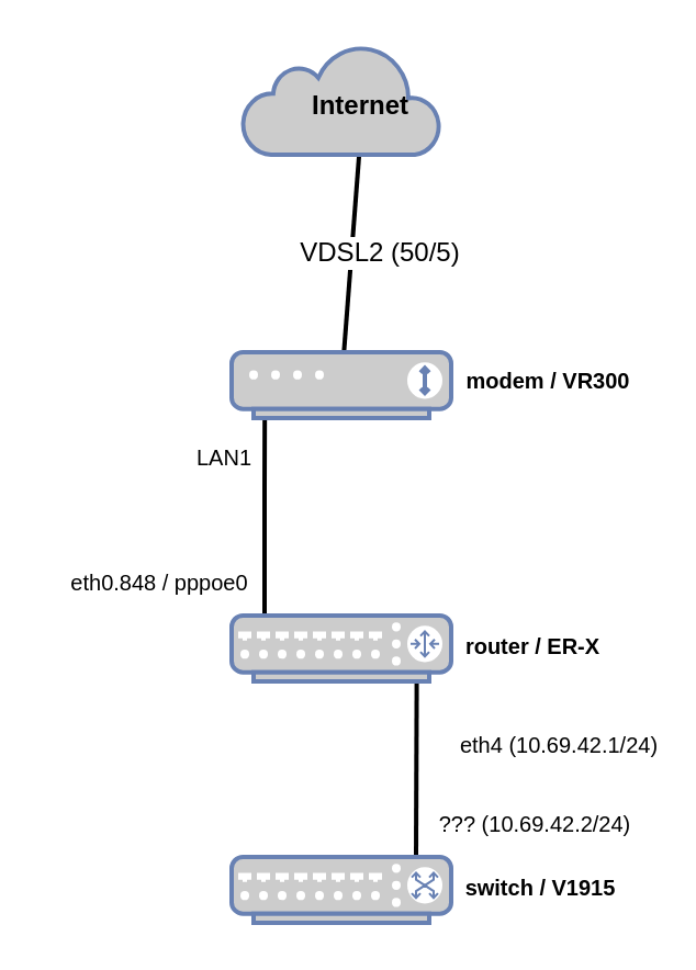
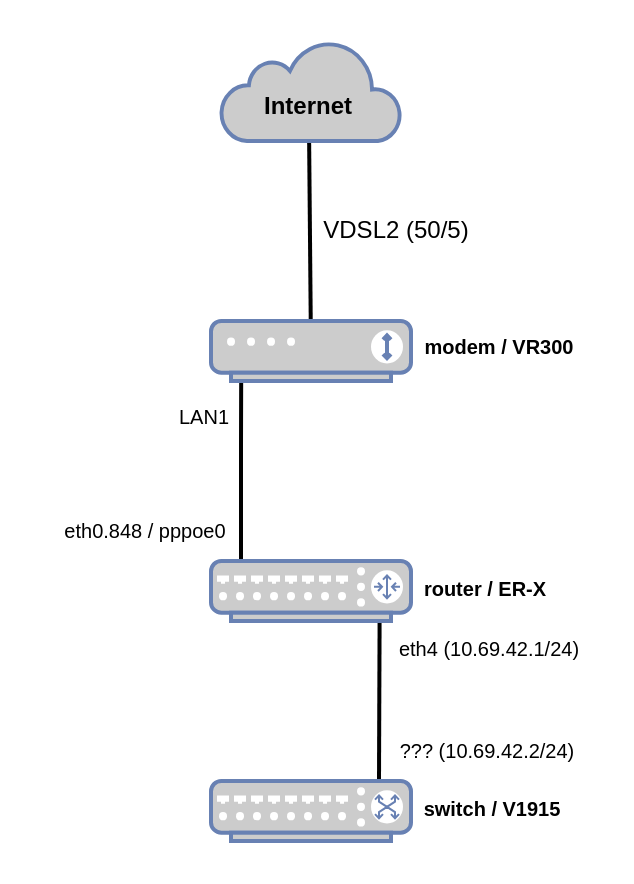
  <mxCell id="0" />
  <mxCell id="1" parent="0" />
  <mxCell id="2" value="" style="endArrow=none;html=1;strokeWidth=2;fontColor=#000000;exitX=0.1;exitY=-0.021;exitDx=0;exitDy=0;exitPerimeter=0;entryX=0.101;entryY=0.869;entryDx=0;entryDy=0;entryPerimeter=0;" edge="1" parent="1"><mxGeometry width="50" height="50" relative="1" as="geometry"><mxPoint x="120" y="279.37" as="sourcePoint" /><mxPoint x="120.1" y="186.07" as="targetPoint" /><Array as="points"><mxPoint x="120" y="230" /><mxPoint x="120" y="220" /></Array></mxGeometry></mxCell>
  <mxCell id="3" value="" style="endArrow=none;html=1;strokeWidth=2;fontSize=10;fontColor=#000000;entryX=0.843;entryY=1.004;entryDx=0;entryDy=0;entryPerimeter=0;" edge="1" parent="1" target="9"><mxGeometry width="50" height="50" relative="1" as="geometry"><mxPoint x="189" y="390" as="sourcePoint" /><mxPoint x="185" y="320" as="targetPoint" /></mxGeometry></mxCell>
  <mxCell id="4" value="" style="endArrow=none;html=1;fontColor=#000000;exitX=0.5;exitY=1;exitDx=0;exitDy=0;spacing=2;strokeWidth=2;" parent="1" source="7" target="6" edge="1"><mxGeometry width="50" height="50" relative="1" as="geometry"><mxPoint x="155" y="80" as="sourcePoint" /><mxPoint x="155" y="210" as="targetPoint" /></mxGeometry></mxCell>
  <mxCell id="5" value="" style="html=1;outlineConnect=0;fillColor=#CCCCCC;strokeColor=#6881B3;gradientColor=none;gradientDirection=north;strokeWidth=2;shape=mxgraph.networks.cloud;fontColor=#ffffff;" parent="1" vertex="1"><mxGeometry x="110" y="20" width="90" height="50" as="geometry" /></mxCell>
  <mxCell id="6" value="" style="fontColor=#0066CC;verticalAlign=top;verticalLabelPosition=bottom;labelPosition=center;align=center;html=1;outlineConnect=0;fillColor=#CCCCCC;strokeColor=#6881B3;gradientColor=none;gradientDirection=north;strokeWidth=2;shape=mxgraph.networks.modem;" parent="1" vertex="1"><mxGeometry x="105" y="160" width="100" height="30" as="geometry" /></mxCell>
- <mxCell id="7" value="Internet" style="text;html=1;align=center;verticalAlign=middle;whiteSpace=wrap;rounded=0;fontStyle=1;" parent="1" vertex="1"><mxGeometry x="144" y="38" width="40" height="20" as="geometry" /></mxCell>
- <mxCell id="8" value="VDSL2 (50/5)" style="text;html=1;strokeColor=none;fillColor=none;align=center;verticalAlign=middle;whiteSpace=wrap;rounded=0;fontColor=#000000;fontStyle=0;labelBackgroundColor=#ffffff;" vertex="1" parent="1"><mxGeometry x="135" y="105" width="76" height="20" as="geometry" /></mxCell>
+ <mxCell id="7" value="Internet" style="text;html=1;align=center;verticalAlign=middle;whiteSpace=wrap;rounded=0;fontStyle=1;" parent="1" vertex="1"><mxGeometry x="134" y="43" width="40" height="20" as="geometry" /></mxCell>
+ <mxCell id="8" value="VDSL2 (50/5)" style="text;html=1;strokeColor=none;fillColor=none;align=center;verticalAlign=middle;whiteSpace=wrap;rounded=0;fontColor=#000000;fontStyle=0;labelBackgroundColor=#ffffff;" vertex="1" parent="1"><mxGeometry x="160" y="105" width="76" height="20" as="geometry" /></mxCell>
  <mxCell id="9" value="" style="fontColor=#0066CC;verticalAlign=top;verticalLabelPosition=bottom;labelPosition=center;align=center;html=1;outlineConnect=0;fillColor=#CCCCCC;strokeColor=#6881B3;gradientColor=none;gradientDirection=north;strokeWidth=2;shape=mxgraph.networks.router;" vertex="1" parent="1"><mxGeometry x="105" y="280" width="100" height="30" as="geometry" /></mxCell>
  <mxCell id="10" value="eth0.848 / pppoe0" style="text;html=1;strokeColor=none;fillColor=none;align=center;verticalAlign=middle;whiteSpace=wrap;rounded=0;fontColor=#000000;fontStyle=0;fontSize=10;labelBackgroundColor=#ffffff;spacing=2;" vertex="1" parent="1"><mxGeometry x="20" y="255" width="105" height="20" as="geometry" /></mxCell>
  <mxCell id="11" value="LAN1" style="text;html=1;strokeColor=none;fillColor=none;align=center;verticalAlign=middle;whiteSpace=wrap;rounded=0;fontColor=#000000;fontStyle=0;fontSize=10;labelBackgroundColor=#ffffff;spacing=2;" vertex="1" parent="1"><mxGeometry x="62" y="198" width="80" height="20" as="geometry" /></mxCell>
  <mxCell id="12" value="router / ER-X" style="text;html=1;strokeColor=none;fillColor=none;align=center;verticalAlign=middle;whiteSpace=wrap;rounded=0;labelBackgroundColor=#ffffff;fontSize=10;fontColor=#000000;fontStyle=1" vertex="1" parent="1"><mxGeometry x="202" y="284" width="81" height="20" as="geometry" /></mxCell>
  <mxCell id="13" value="modem / VR300" style="text;html=1;strokeColor=none;fillColor=none;align=center;verticalAlign=middle;whiteSpace=wrap;rounded=0;labelBackgroundColor=#ffffff;fontSize=10;fontColor=#000000;fontStyle=1" vertex="1" parent="1"><mxGeometry x="209" y="163" width="81" height="20" as="geometry" /></mxCell>
- <mxCell id="14" value="eth4 (10.69.42.1/24)" style="text;html=1;strokeColor=none;fillColor=none;align=center;verticalAlign=middle;whiteSpace=wrap;rounded=0;labelBackgroundColor=#ffffff;fontSize=10;fontColor=#000000;" vertex="1" parent="1"><mxGeometry x="204" y="329" width="101" height="20" as="geometry" /></mxCell>
+ <mxCell id="14" value="eth4 (10.69.42.1/24)" style="text;html=1;strokeColor=none;fillColor=none;align=center;verticalAlign=middle;whiteSpace=wrap;rounded=0;labelBackgroundColor=#ffffff;fontSize=10;fontColor=#000000;" vertex="1" parent="1"><mxGeometry x="194" y="314" width="101" height="20" as="geometry" /></mxCell>
  <mxCell id="15" value="" style="fontColor=#0066CC;verticalAlign=top;verticalLabelPosition=bottom;labelPosition=center;align=center;html=1;outlineConnect=0;fillColor=#CCCCCC;strokeColor=#6881B3;gradientColor=none;gradientDirection=north;strokeWidth=2;shape=mxgraph.networks.switch;labelBackgroundColor=#ffffff;" vertex="1" parent="1"><mxGeometry x="105" y="390" width="100" height="30" as="geometry" /></mxCell>
  <mxCell id="16" value="switch / V1915" style="text;html=1;strokeColor=none;fillColor=none;align=center;verticalAlign=middle;whiteSpace=wrap;rounded=0;labelBackgroundColor=#ffffff;fontSize=10;fontColor=#000000;fontStyle=1" vertex="1" parent="1"><mxGeometry x="201" y="394" width="90" height="20" as="geometry" /></mxCell>
  <mxCell id="17" value="??? (10.69.42.2/24)" style="text;html=1;strokeColor=none;fillColor=none;align=center;verticalAlign=middle;whiteSpace=wrap;rounded=0;labelBackgroundColor=#ffffff;fontSize=10;fontColor=#000000;" vertex="1" parent="1"><mxGeometry x="193" y="365" width="101" height="20" as="geometry" /></mxCell>
